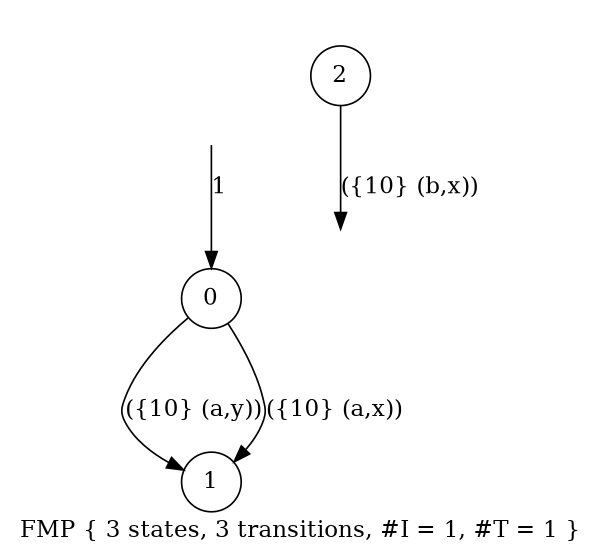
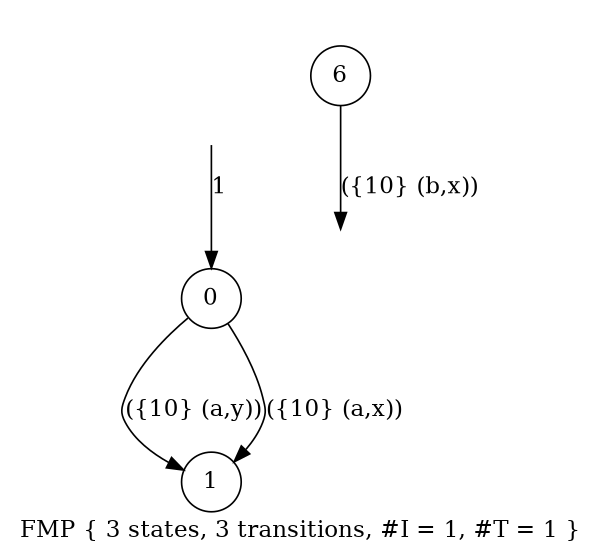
  digraph {
    label="FMP { 3 states, 3 transitions, #I = 1, #T = 1 }"
    node [shape=circle]
    FMP1 [height=.01 style=invis width=.01]
    n2 [label=0]
    n3 [label=1]
-   n4 [label=2]
+   n4 [label=6]
    FMP4 [height=.01 style=invis width=.01]
    FMP1 -> n2 [label=1]
    n2 -> n3 [label="({10} (a,y))"]
    n2 -> n3 [label="({10} (a,x))"]
    n4 -> FMP4 [label="({10} (b,x))"]
  }
